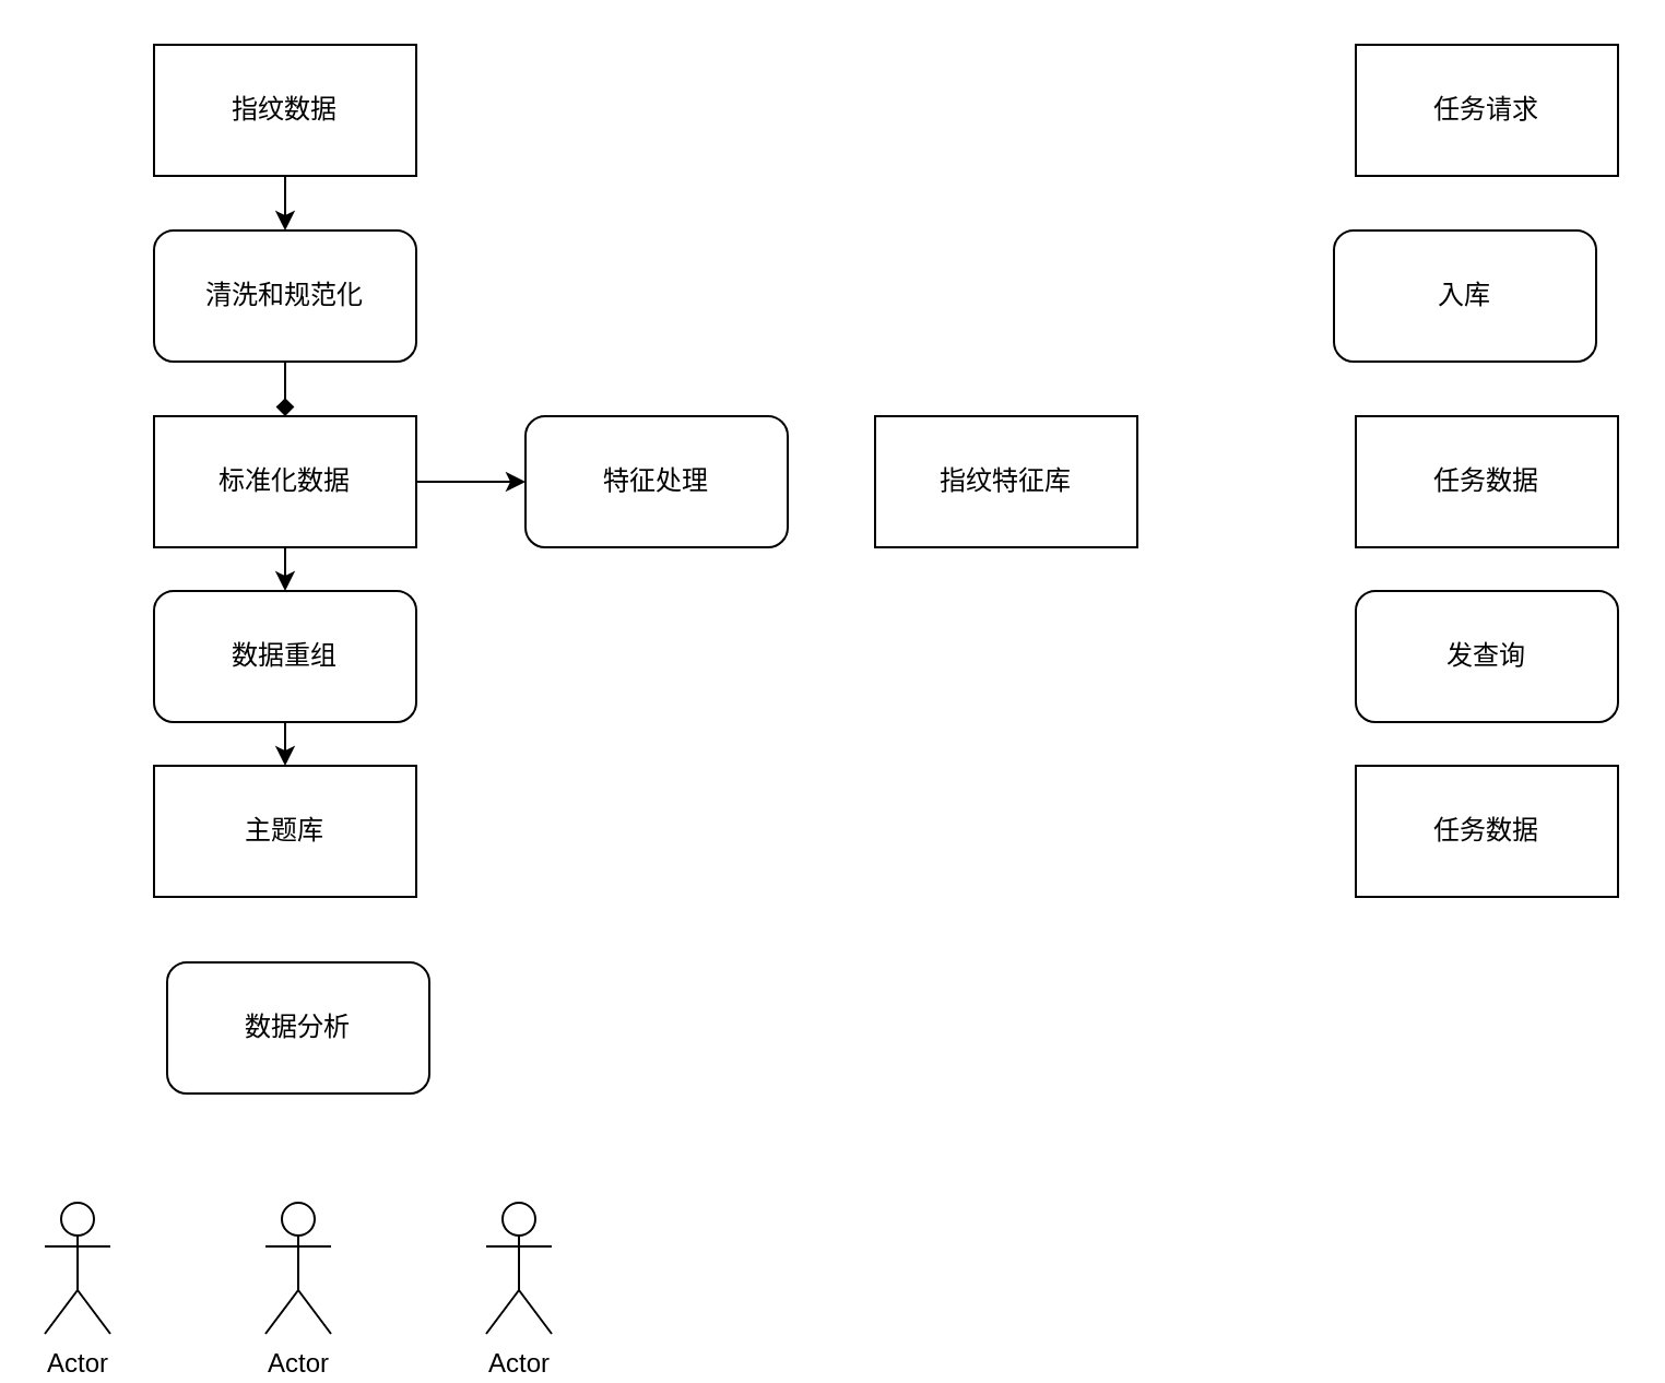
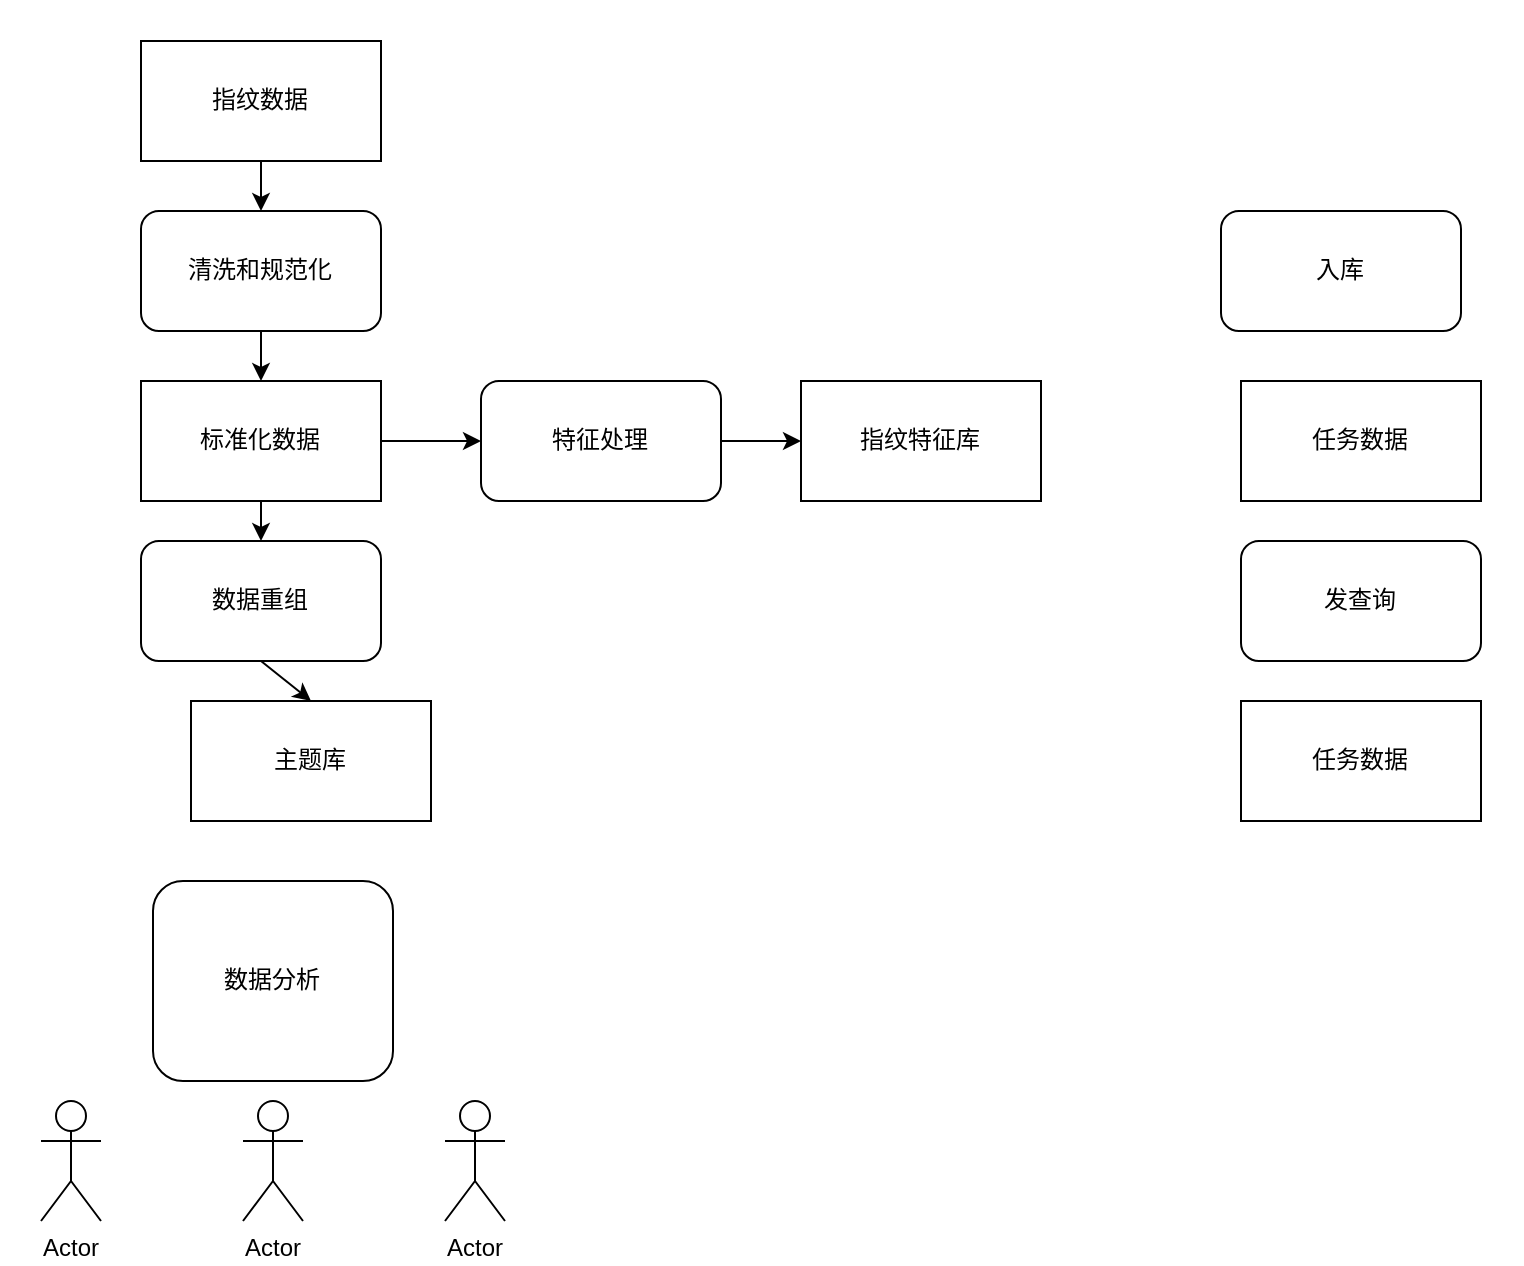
  <mxCell id="0" />
  <mxCell id="1" parent="0" />
  <mxCell id="2" value="指纹数据" style="rounded=0;whiteSpace=wrap;html=1;" vertex="1" parent="1"><mxGeometry x="70" y="20" width="120" height="60" as="geometry" /></mxCell>
  <mxCell id="3" value="清洗和规范化&lt;br&gt;" style="rounded=1;whiteSpace=wrap;html=1;" vertex="1" parent="1"><mxGeometry x="70" y="105" width="120" height="60" as="geometry" /></mxCell>
  <mxCell id="4" value="标准化数据" style="rounded=0;whiteSpace=wrap;html=1;" vertex="1" parent="1"><mxGeometry x="70" y="190" width="120" height="60" as="geometry" /></mxCell>
  <mxCell id="5" value="数据重组&lt;br&gt;" style="rounded=1;whiteSpace=wrap;html=1;" vertex="1" parent="1"><mxGeometry x="70" y="270" width="120" height="60" as="geometry" /></mxCell>
- <mxCell id="6" value="主题库" style="rounded=0;whiteSpace=wrap;html=1;" vertex="1" parent="1"><mxGeometry x="70" y="350" width="120" height="60" as="geometry" /></mxCell>
+ <mxCell id="6" value="主题库" style="rounded=0;whiteSpace=wrap;html=1;" vertex="1" parent="1"><mxGeometry x="95" y="350" width="120" height="60" as="geometry" /></mxCell>
  <mxCell id="7" value="" style="endArrow=classic;html=1;" edge="1" parent="1"><mxGeometry width="50" height="50" relative="1" as="geometry"><mxPoint x="190" y="220" as="sourcePoint" /><mxPoint x="240" y="220" as="targetPoint" /></mxGeometry></mxCell>
  <mxCell id="8" value="指纹特征库" style="rounded=0;whiteSpace=wrap;html=1;" vertex="1" parent="1"><mxGeometry x="400" y="190" width="120" height="60" as="geometry" /></mxCell>
+ <mxCell id="9" value="" style="edgeStyle=orthogonalEdgeStyle;rounded=0;orthogonalLoop=1;jettySize=auto;html=1;" edge="1" parent="1" source="10" target="8"><mxGeometry relative="1" as="geometry" /></mxCell>
  <mxCell id="10" value="特征处理" style="rounded=1;whiteSpace=wrap;html=1;" vertex="1" parent="1"><mxGeometry x="240" y="190" width="120" height="60" as="geometry" /></mxCell>
  <mxCell id="11" value="" style="endArrow=classic;html=1;entryX=0.5;entryY=0;entryDx=0;entryDy=0;" edge="1" parent="1" target="3"><mxGeometry width="50" height="50" relative="1" as="geometry"><mxPoint x="130" y="80" as="sourcePoint" /><mxPoint x="180" y="30" as="targetPoint" /></mxGeometry></mxCell>
- <mxCell id="12" value="" style="endArrow=diamond;html=1;entryX=0.5;entryY=0;entryDx=0;entryDy=0;exitX=0.5;exitY=1;exitDx=0;exitDy=0;" edge="1" parent="1" source="3" target="4"><mxGeometry width="50" height="50" relative="1" as="geometry"><mxPoint x="130" y="170" as="sourcePoint" /><mxPoint x="180" y="120" as="targetPoint" /></mxGeometry></mxCell>
+ <mxCell id="12" value="" style="endArrow=classic;html=1;entryX=0.5;entryY=0;entryDx=0;entryDy=0;exitX=0.5;exitY=1;exitDx=0;exitDy=0;" edge="1" parent="1" source="3" target="4"><mxGeometry width="50" height="50" relative="1" as="geometry"><mxPoint x="130" y="170" as="sourcePoint" /><mxPoint x="180" y="120" as="targetPoint" /></mxGeometry></mxCell>
  <mxCell id="13" value="" style="endArrow=classic;html=1;entryX=0.5;entryY=0;entryDx=0;entryDy=0;" edge="1" parent="1" target="5"><mxGeometry width="50" height="50" relative="1" as="geometry"><mxPoint x="130" y="250" as="sourcePoint" /><mxPoint x="180" y="200" as="targetPoint" /></mxGeometry></mxCell>
  <mxCell id="14" value="" style="endArrow=classic;html=1;entryX=0.5;entryY=0;entryDx=0;entryDy=0;" edge="1" parent="1" target="6"><mxGeometry width="50" height="50" relative="1" as="geometry"><mxPoint x="130" y="330" as="sourcePoint" /><mxPoint x="180" y="280" as="targetPoint" /></mxGeometry></mxCell>
- <mxCell id="15" value="数据分析&lt;br&gt;" style="rounded=1;whiteSpace=wrap;html=1;" vertex="1" parent="1"><mxGeometry x="76" y="440" width="120" height="60" as="geometry" /></mxCell>
+ <mxCell id="15" value="数据分析&lt;br&gt;" style="rounded=1;whiteSpace=wrap;html=1;" vertex="1" parent="1"><mxGeometry x="76" y="440" width="120" height="100" as="geometry" /></mxCell>
  <mxCell id="16" value="Actor" style="shape=umlActor;verticalLabelPosition=bottom;labelBackgroundColor=#ffffff;verticalAlign=top;html=1;outlineConnect=0;" vertex="1" parent="1"><mxGeometry y="550" width="30" height="60" as="geometry" x="20" /></mxCell>
  <mxCell id="17" value="Actor" style="shape=umlActor;verticalLabelPosition=bottom;labelBackgroundColor=#ffffff;verticalAlign=top;html=1;outlineConnect=0;" vertex="1" parent="1"><mxGeometry x="121" y="550" width="30" height="60" as="geometry" /></mxCell>
  <mxCell id="18" value="Actor" style="shape=umlActor;verticalLabelPosition=bottom;labelBackgroundColor=#ffffff;verticalAlign=top;html=1;outlineConnect=0;" vertex="1" parent="1"><mxGeometry x="222" y="550" width="30" height="60" as="geometry" /></mxCell>
- <mxCell id="19" value="任务请求" style="rounded=0;whiteSpace=wrap;html=1;" vertex="1" parent="1"><mxGeometry x="620" y="20" width="120" height="60" as="geometry" /></mxCell>
  <mxCell id="20" value="入库" style="rounded=1;whiteSpace=wrap;html=1;" vertex="1" parent="1"><mxGeometry x="610" y="105" width="120" height="60" as="geometry" /></mxCell>
  <mxCell id="21" value="任务数据" style="rounded=0;whiteSpace=wrap;html=1;" vertex="1" parent="1"><mxGeometry x="620" y="190" width="120" height="60" as="geometry" /></mxCell>
  <mxCell id="22" value="发查询" style="rounded=1;whiteSpace=wrap;html=1;" vertex="1" parent="1"><mxGeometry x="620" y="270" width="120" height="60" as="geometry" /></mxCell>
  <mxCell id="23" value="任务数据" style="rounded=0;whiteSpace=wrap;html=1;" vertex="1" parent="1"><mxGeometry x="620" y="350" width="120" height="60" as="geometry" /></mxCell>
